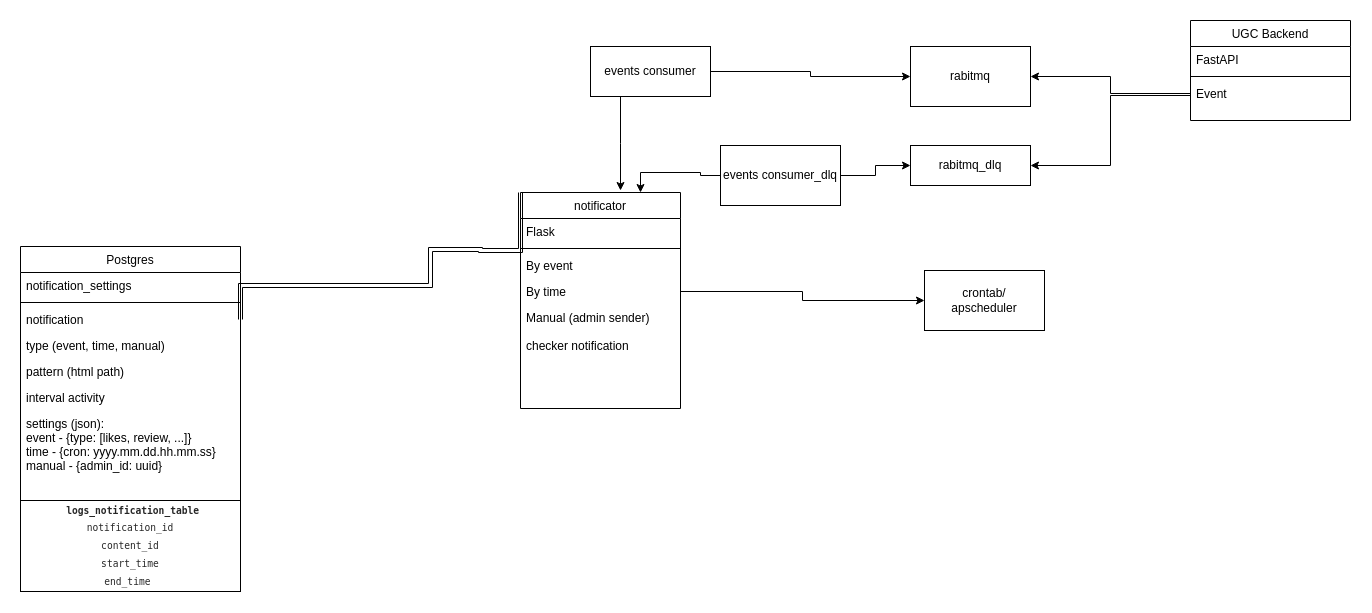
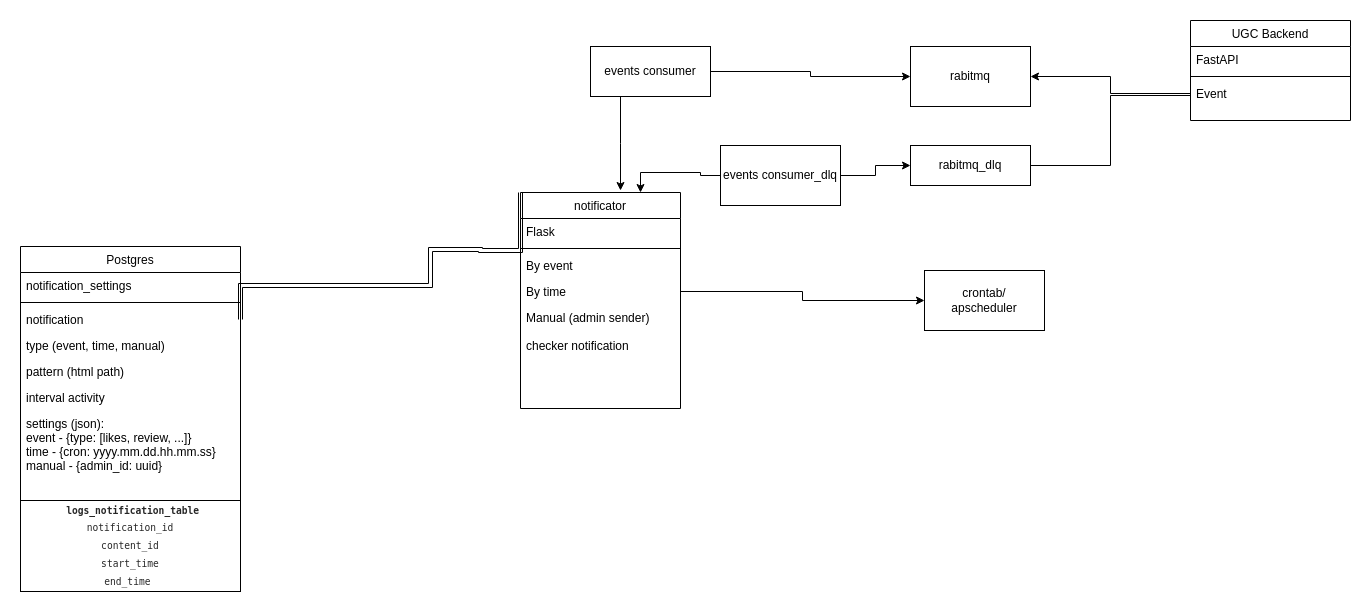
  <mxCell id="0" />
  <mxCell id="1" parent="0" />
  <mxCell id="2" value="notificator&#10;" style="swimlane;fontStyle=0;align=center;verticalAlign=top;childLayout=stackLayout;horizontal=1;startSize=26;horizontalStack=0;resizeParent=1;resizeLast=0;collapsible=1;marginBottom=0;rounded=0;shadow=0;strokeWidth=1;fillColor=none;" parent="1" vertex="1"><mxGeometry x="520" y="192" width="160" height="216" as="geometry"><mxRectangle x="550" y="140" width="160" height="26" as="alternateBounds" /></mxGeometry></mxCell>
  <mxCell id="3" value="Flask" style="text;align=left;verticalAlign=top;spacingLeft=4;spacingRight=4;overflow=hidden;rotatable=0;points=[[0,0.5],[1,0.5]];portConstraint=eastwest;fillColor=none;" parent="2" vertex="1"><mxGeometry y="26" width="160" height="26" as="geometry" /></mxCell>
  <mxCell id="4" value="" style="line;html=1;strokeWidth=1;align=left;verticalAlign=middle;spacingTop=-1;spacingLeft=3;spacingRight=3;rotatable=0;labelPosition=right;points=[];portConstraint=eastwest;" parent="2" vertex="1"><mxGeometry y="52" width="160" height="8" as="geometry" /></mxCell>
  <mxCell id="5" value="By event" style="text;align=left;verticalAlign=top;spacingLeft=4;spacingRight=4;overflow=hidden;rotatable=0;points=[[0,0.5],[1,0.5]];portConstraint=eastwest;fillColor=none;" parent="2" vertex="1"><mxGeometry y="60" width="160" height="26" as="geometry" /></mxCell>
  <mxCell id="6" value="By time" style="text;align=left;verticalAlign=top;spacingLeft=4;spacingRight=4;overflow=hidden;rotatable=0;points=[[0,0.5],[1,0.5]];portConstraint=eastwest;fillColor=none;" parent="2" vertex="1"><mxGeometry y="86" width="160" height="26" as="geometry" /></mxCell>
  <mxCell id="7" value="Manual (admin sender)" style="text;align=left;verticalAlign=top;spacingLeft=4;spacingRight=4;overflow=hidden;rotatable=0;points=[[0,0.5],[1,0.5]];portConstraint=eastwest;fillColor=none;" parent="2" vertex="1"><mxGeometry y="112" width="160" height="28" as="geometry" /></mxCell>
  <mxCell id="8" value="checker notification" style="text;align=left;verticalAlign=top;spacingLeft=4;spacingRight=4;overflow=hidden;rotatable=0;points=[[0,0.5],[1,0.5]];portConstraint=eastwest;" parent="2" vertex="1"><mxGeometry y="140" width="160" height="26" as="geometry" /></mxCell>
  <mxCell id="9" value="crontab/&lt;br&gt;apscheduler" style="rounded=0;whiteSpace=wrap;html=1;fillColor=none;" parent="1" vertex="1"><mxGeometry x="924" y="270" width="120" height="60" as="geometry" /></mxCell>
  <mxCell id="10" style="edgeStyle=orthogonalEdgeStyle;rounded=0;orthogonalLoop=1;jettySize=auto;html=1;entryX=0;entryY=0.5;entryDx=0;entryDy=0;" parent="1" source="6" target="9" edge="1"><mxGeometry relative="1" as="geometry" /></mxCell>
  <mxCell id="11" value="rabitmq" style="rounded=0;whiteSpace=wrap;html=1;" parent="1" vertex="1"><mxGeometry x="910" y="46" width="120" height="60" as="geometry" /></mxCell>
  <mxCell id="12" style="edgeStyle=orthogonalEdgeStyle;rounded=0;orthogonalLoop=1;jettySize=auto;html=1;exitX=1;exitY=0.5;exitDx=0;exitDy=0;entryX=0;entryY=0.5;entryDx=0;entryDy=0;" parent="1" source="30" target="11" edge="1"><mxGeometry relative="1" as="geometry" /></mxCell>
- <mxCell id="13" style="edgeStyle=orthogonalEdgeStyle;rounded=0;orthogonalLoop=1;jettySize=auto;html=1;exitX=0;exitY=0.75;exitDx=0;exitDy=0;entryX=1;entryY=0.5;entryDx=0;entryDy=0;" parent="1" source="14" target="31" edge="1"><mxGeometry relative="1" as="geometry" /></mxCell>
+ <mxCell id="13" style="edgeStyle=orthogonalEdgeStyle;rounded=0;orthogonalLoop=1;jettySize=auto;html=1;exitX=0;exitY=0.75;exitDx=0;exitDy=0;entryX=1;entryY=0.5;entryDx=0;entryDy=0;endArrow=none;" parent="1" source="14" target="31" edge="1"><mxGeometry relative="1" as="geometry" /></mxCell>
  <mxCell id="14" value="UGC Backend" style="swimlane;fontStyle=0;align=center;verticalAlign=top;childLayout=stackLayout;horizontal=1;startSize=26;horizontalStack=0;resizeParent=1;resizeLast=0;collapsible=1;marginBottom=0;rounded=0;shadow=0;strokeWidth=1;" parent="1" vertex="1"><mxGeometry x="1190" y="20" width="160" height="100" as="geometry"><mxRectangle x="550" y="140" width="160" height="26" as="alternateBounds" /></mxGeometry></mxCell>
  <mxCell id="15" value="FastAPI" style="text;align=left;verticalAlign=top;spacingLeft=4;spacingRight=4;overflow=hidden;rotatable=0;points=[[0,0.5],[1,0.5]];portConstraint=eastwest;" parent="14" vertex="1"><mxGeometry y="26" width="160" height="26" as="geometry" /></mxCell>
  <mxCell id="16" value="" style="line;html=1;strokeWidth=1;align=left;verticalAlign=middle;spacingTop=-1;spacingLeft=3;spacingRight=3;rotatable=0;labelPosition=right;points=[];portConstraint=eastwest;" parent="14" vertex="1"><mxGeometry y="52" width="160" height="8" as="geometry" /></mxCell>
  <mxCell id="17" value="Event" style="text;align=left;verticalAlign=top;spacingLeft=4;spacingRight=4;overflow=hidden;rotatable=0;points=[[0,0.5],[1,0.5]];portConstraint=eastwest;fillColor=none;" parent="14" vertex="1"><mxGeometry y="60" width="160" height="26" as="geometry" /></mxCell>
  <mxCell id="18" style="edgeStyle=orthogonalEdgeStyle;rounded=0;orthogonalLoop=1;jettySize=auto;html=1;exitX=0;exitY=0.5;exitDx=0;exitDy=0;entryX=1;entryY=0.5;entryDx=0;entryDy=0;" parent="1" source="17" target="11" edge="1"><mxGeometry relative="1" as="geometry" /></mxCell>
  <mxCell id="19" style="edgeStyle=orthogonalEdgeStyle;rounded=0;orthogonalLoop=1;jettySize=auto;html=1;exitX=1;exitY=0.5;exitDx=0;exitDy=0;shape=link;entryX=0;entryY=0;entryDx=0;entryDy=0;" parent="1" source="23" target="2" edge="1"><mxGeometry relative="1" as="geometry"><mxPoint x="380" y="280" as="sourcePoint" /><Array as="points"><mxPoint x="240" y="285" /><mxPoint x="430" y="285" /><mxPoint x="430" y="249" /><mxPoint x="480" y="249" /><mxPoint x="480" y="250" /><mxPoint x="520" y="250" /></Array></mxGeometry></mxCell>
  <mxCell id="20" value="Postgres" style="swimlane;fontStyle=0;align=center;verticalAlign=top;childLayout=stackLayout;horizontal=1;startSize=26;horizontalStack=0;resizeParent=1;resizeLast=0;collapsible=1;marginBottom=0;rounded=0;shadow=0;strokeWidth=1;fillColor=none;" parent="1" vertex="1"><mxGeometry x="20" y="246" width="220" height="254" as="geometry"><mxRectangle x="550" y="140" width="160" height="26" as="alternateBounds" /></mxGeometry></mxCell>
  <mxCell id="21" value="notification_settings" style="text;align=left;verticalAlign=top;spacingLeft=4;spacingRight=4;overflow=hidden;rotatable=0;points=[[0,0.5],[1,0.5]];portConstraint=eastwest;fillColor=none;" parent="20" vertex="1"><mxGeometry y="26" width="220" height="26" as="geometry" /></mxCell>
  <mxCell id="22" value="" style="line;html=1;strokeWidth=1;align=left;verticalAlign=middle;spacingTop=-1;spacingLeft=3;spacingRight=3;rotatable=0;labelPosition=right;points=[];portConstraint=eastwest;" parent="20" vertex="1"><mxGeometry y="52" width="220" height="8" as="geometry" /></mxCell>
  <mxCell id="23" value="notification" style="text;align=left;verticalAlign=top;spacingLeft=4;spacingRight=4;overflow=hidden;rotatable=0;points=[[0,0.5],[1,0.5]];portConstraint=eastwest;" parent="20" vertex="1"><mxGeometry y="60" width="220" height="26" as="geometry" /></mxCell>
  <mxCell id="24" value="type (event, time, manual)" style="text;align=left;verticalAlign=top;spacingLeft=4;spacingRight=4;overflow=hidden;rotatable=0;points=[[0,0.5],[1,0.5]];portConstraint=eastwest;" parent="20" vertex="1"><mxGeometry y="86" width="220" height="26" as="geometry" /></mxCell>
  <mxCell id="25" value="pattern (html path)" style="text;align=left;verticalAlign=top;spacingLeft=4;spacingRight=4;overflow=hidden;rotatable=0;points=[[0,0.5],[1,0.5]];portConstraint=eastwest;" parent="20" vertex="1"><mxGeometry y="112" width="220" height="26" as="geometry" /></mxCell>
  <mxCell id="26" value="interval activity" style="text;align=left;verticalAlign=top;spacingLeft=4;spacingRight=4;overflow=hidden;rotatable=0;points=[[0,0.5],[1,0.5]];portConstraint=eastwest;" parent="20" vertex="1"><mxGeometry y="138" width="220" height="26" as="geometry" /></mxCell>
  <mxCell id="27" value="settings (json):&#10;event - {type: [likes, review, ...]}&#10;time - {cron: yyyy.mm.dd.hh.mm.ss}&#10;manual - {admin_id: uuid}" style="text;align=left;verticalAlign=top;spacingLeft=4;spacingRight=4;overflow=hidden;rotatable=0;points=[[0,0.5],[1,0.5]];portConstraint=eastwest;" parent="20" vertex="1"><mxGeometry y="164" width="220" height="76" as="geometry" /></mxCell>
  <mxCell id="28" value="&lt;code style=&quot;display: inline; box-sizing: border-box; min-width: 1.86em; padding: 0.35em 0.55em; border-radius: 4px; font-family: Menlo, &amp;quot;Ubuntu Mono&amp;quot;, consolas, source-code-pro, monospace; font-size: 0.8em; line-height: 1.86em; color: rgba(0, 0, 0, 0.85); background-color: var(--color-background-alternate); box-shadow: inset 0 0 0 1px var(--color-background-glassy-c); word-break: break-word;&quot; class=&quot;code-inline code-inline_theme_light&quot;&gt;&lt;b&gt;logs_notification_table&lt;/b&gt;&lt;br&gt;notification_id&lt;br&gt;content_id&lt;br&gt;start_time&lt;br&gt;end_time&lt;br&gt;&lt;/code&gt;" style="rounded=0;whiteSpace=wrap;html=1;fillColor=none;" parent="1" vertex="1"><mxGeometry x="20" y="500" width="220" height="91" as="geometry" /></mxCell>
  <mxCell id="29" style="edgeStyle=orthogonalEdgeStyle;rounded=0;orthogonalLoop=1;jettySize=auto;html=1;exitX=0.25;exitY=1;exitDx=0;exitDy=0;" parent="1" source="30" edge="1"><mxGeometry relative="1" as="geometry"><mxPoint x="620" y="190" as="targetPoint" /></mxGeometry></mxCell>
  <mxCell id="30" value="events consumer" style="rounded=0;whiteSpace=wrap;html=1;" parent="1" vertex="1"><mxGeometry x="590" y="46" width="120" height="50" as="geometry" /></mxCell>
  <mxCell id="31" value="rabitmq_dlq" style="rounded=0;whiteSpace=wrap;html=1;" parent="1" vertex="1"><mxGeometry x="910" y="145" width="120" height="40" as="geometry" /></mxCell>
  <mxCell id="32" style="edgeStyle=orthogonalEdgeStyle;rounded=0;orthogonalLoop=1;jettySize=auto;html=1;exitX=1;exitY=0.5;exitDx=0;exitDy=0;entryX=0;entryY=0.5;entryDx=0;entryDy=0;" parent="1" source="34" target="31" edge="1"><mxGeometry relative="1" as="geometry" /></mxCell>
  <mxCell id="33" style="edgeStyle=orthogonalEdgeStyle;rounded=0;orthogonalLoop=1;jettySize=auto;html=1;exitX=0;exitY=0.5;exitDx=0;exitDy=0;entryX=0.75;entryY=0;entryDx=0;entryDy=0;" parent="1" source="34" target="2" edge="1"><mxGeometry relative="1" as="geometry" /></mxCell>
  <mxCell id="34" value="events consumer_dlq" style="rounded=0;whiteSpace=wrap;html=1;" parent="1" vertex="1"><mxGeometry x="720" y="145" width="120" height="60" as="geometry" /></mxCell>
